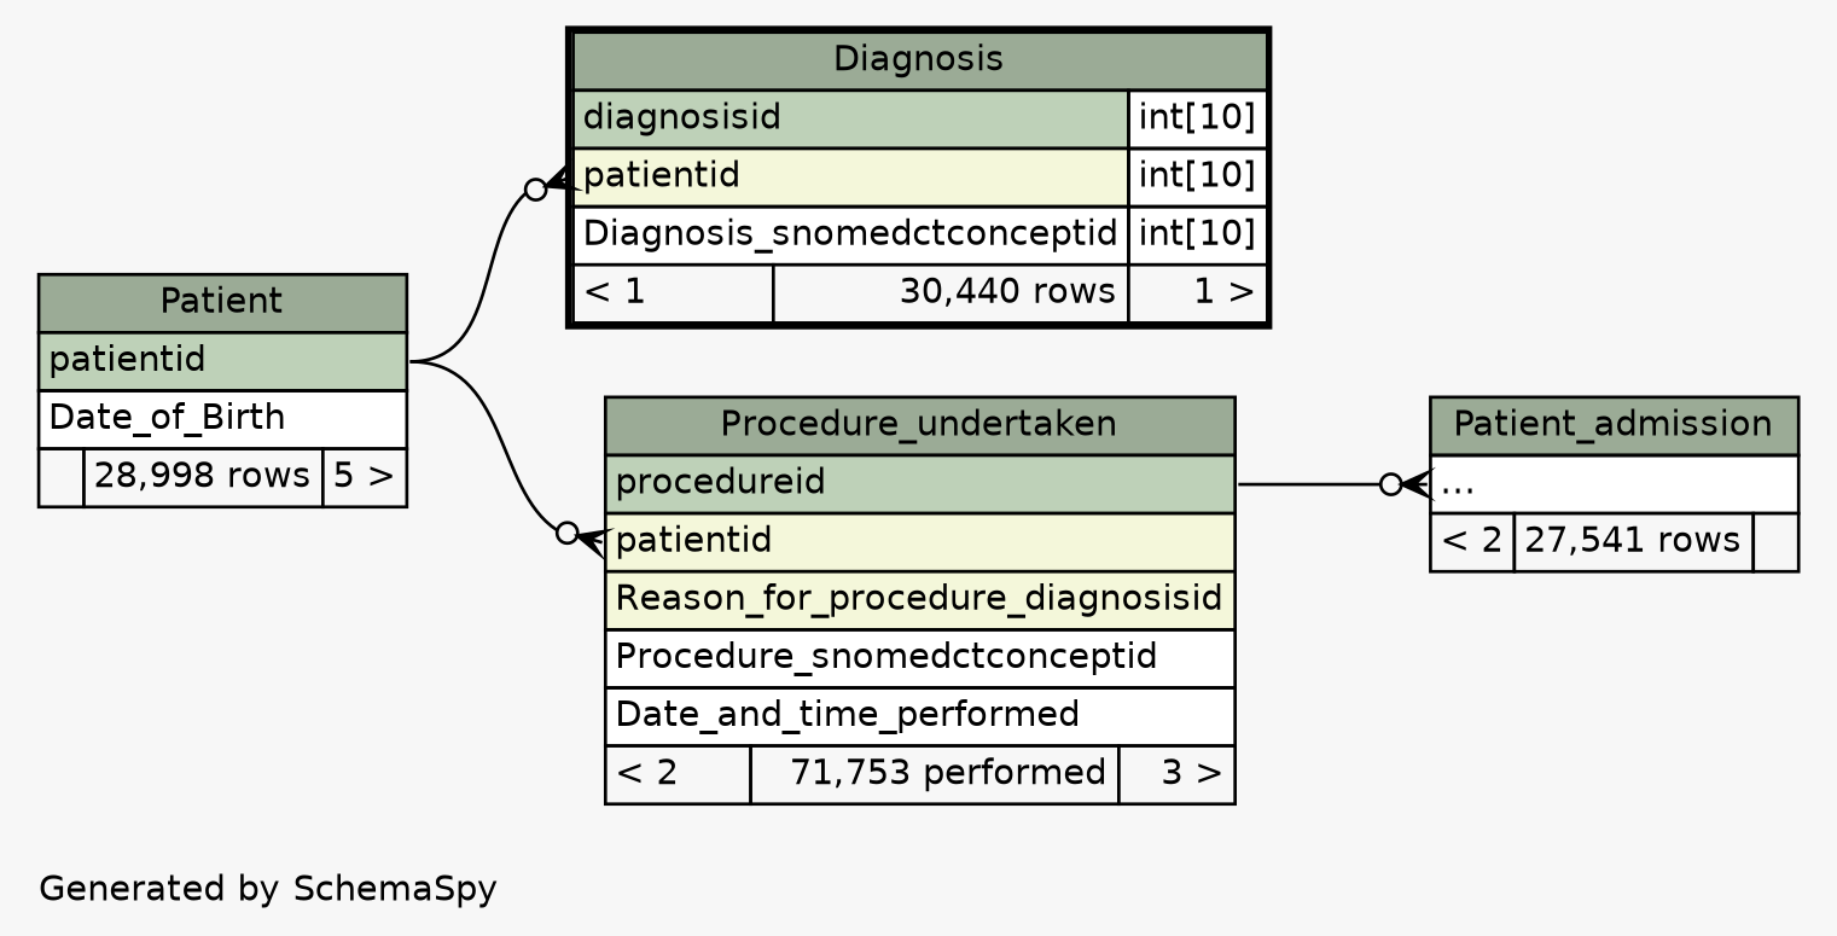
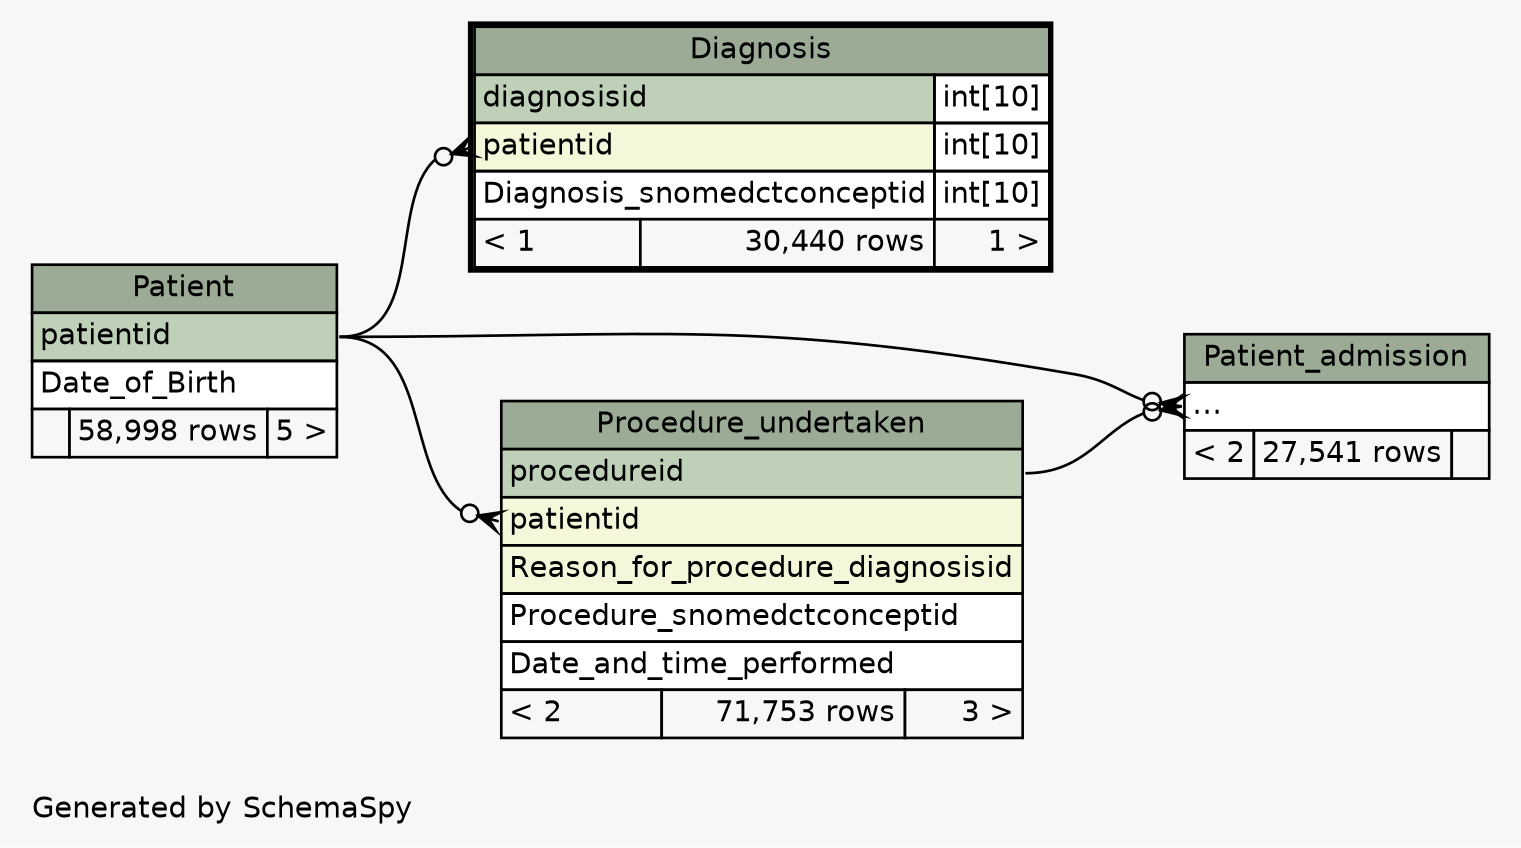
  digraph {
    bgcolor="#f7f7f7"
    fontname=Helvetica
    fontsize=11
    label="\nGenerated by SchemaSpy"
    labeljust=l
    nodesep=0.18
    rankdir=RL
    ranksep=0.46
    node [fontname=Helvetica fontsize=11 shape=plaintext]
    edge [arrowhead=none arrowsize=0.8 arrowtail=crowodot dir=back headport="patientid:e" tailport="patientid:w"]
    n1 [label=<     <TABLE BORDER="2" CELLBORDER="1" CELLSPACING="0" BGCOLOR="#ffffff">       <TR><TD COLSPAN="3" BGCOLOR="#9bab96" ALIGN="CENTER">Diagnosis</TD></TR>       <TR><TD PORT="diagnosisid" COLSPAN="2" BGCOLOR="#bed1b8" ALIGN="LEFT">diagnosisid</TD><TD PORT="diagnosisid.type" ALIGN="LEFT">int[10]</TD></TR>       <TR><TD PORT="patientid" COLSPAN="2" BGCOLOR="#f4f7da" ALIGN="LEFT">patientid</TD><TD PORT="patientid.type" ALIGN="LEFT">int[10]</TD></TR>       <TR><TD PORT="Diagnosis_snomedctconceptid" COLSPAN="2" ALIGN="LEFT">Diagnosis_snomedctconceptid</TD><TD PORT="Diagnosis_snomedctconceptid.type" ALIGN="LEFT">int[10]</TD></TR>       <TR><TD ALIGN="LEFT" BGCOLOR="#f7f7f7">&lt; 1</TD><TD ALIGN="RIGHT" BGCOLOR="#f7f7f7">30,440 rows</TD><TD ALIGN="RIGHT" BGCOLOR="#f7f7f7">1 &gt;</TD></TR>     </TABLE>>]
-   n2 [label=<     <TABLE BORDER="0" CELLBORDER="1" CELLSPACING="0" BGCOLOR="#ffffff">       <TR><TD COLSPAN="3" BGCOLOR="#9bab96" ALIGN="CENTER">Patient</TD></TR>       <TR><TD PORT="patientid" COLSPAN="3" BGCOLOR="#bed1b8" ALIGN="LEFT">patientid</TD></TR>       <TR><TD PORT="Date_of_Birth" COLSPAN="3" ALIGN="LEFT">Date_of_Birth</TD></TR>       <TR><TD ALIGN="LEFT" BGCOLOR="#f7f7f7">  </TD><TD ALIGN="RIGHT" BGCOLOR="#f7f7f7">28,998 rows</TD><TD ALIGN="RIGHT" BGCOLOR="#f7f7f7">5 &gt;</TD></TR>     </TABLE>>]
-   n3 [label=<     <TABLE BORDER="0" CELLBORDER="1" CELLSPACING="0" BGCOLOR="#ffffff">       <TR><TD COLSPAN="3" BGCOLOR="#9bab96" ALIGN="CENTER">Procedure_undertaken</TD></TR>       <TR><TD PORT="procedureid" COLSPAN="3" BGCOLOR="#bed1b8" ALIGN="LEFT">procedureid</TD></TR>       <TR><TD PORT="patientid" COLSPAN="3" BGCOLOR="#f4f7da" ALIGN="LEFT">patientid</TD></TR>       <TR><TD PORT="Reason_for_procedure_diagnosisid" COLSPAN="3" BGCOLOR="#f4f7da" ALIGN="LEFT">Reason_for_procedure_diagnosisid</TD></TR>       <TR><TD PORT="Procedure_snomedctconceptid" COLSPAN="3" ALIGN="LEFT">Procedure_snomedctconceptid</TD></TR>       <TR><TD PORT="Date_and_time_performed" COLSPAN="3" ALIGN="LEFT">Date_and_time_performed</TD></TR>       <TR><TD ALIGN="LEFT" BGCOLOR="#f7f7f7">&lt; 2</TD><TD ALIGN="RIGHT" BGCOLOR="#f7f7f7">71,753 performed</TD><TD ALIGN="RIGHT" BGCOLOR="#f7f7f7">3 &gt;</TD></TR>     </TABLE>>]
+   n2 [label=<     <TABLE BORDER="0" CELLBORDER="1" CELLSPACING="0" BGCOLOR="#ffffff">       <TR><TD COLSPAN="3" BGCOLOR="#9bab96" ALIGN="CENTER">Patient</TD></TR>       <TR><TD PORT="patientid" COLSPAN="3" BGCOLOR="#bed1b8" ALIGN="LEFT">patientid</TD></TR>       <TR><TD PORT="Date_of_Birth" COLSPAN="3" ALIGN="LEFT">Date_of_Birth</TD></TR>       <TR><TD ALIGN="LEFT" BGCOLOR="#f7f7f7">  </TD><TD ALIGN="RIGHT" BGCOLOR="#f7f7f7">58,998 rows</TD><TD ALIGN="RIGHT" BGCOLOR="#f7f7f7">5 &gt;</TD></TR>     </TABLE>>]
+   n3 [label=<     <TABLE BORDER="0" CELLBORDER="1" CELLSPACING="0" BGCOLOR="#ffffff">       <TR><TD COLSPAN="3" BGCOLOR="#9bab96" ALIGN="CENTER">Procedure_undertaken</TD></TR>       <TR><TD PORT="procedureid" COLSPAN="3" BGCOLOR="#bed1b8" ALIGN="LEFT">procedureid</TD></TR>       <TR><TD PORT="patientid" COLSPAN="3" BGCOLOR="#f4f7da" ALIGN="LEFT">patientid</TD></TR>       <TR><TD PORT="Reason_for_procedure_diagnosisid" COLSPAN="3" BGCOLOR="#f4f7da" ALIGN="LEFT">Reason_for_procedure_diagnosisid</TD></TR>       <TR><TD PORT="Procedure_snomedctconceptid" COLSPAN="3" ALIGN="LEFT">Procedure_snomedctconceptid</TD></TR>       <TR><TD PORT="Date_and_time_performed" COLSPAN="3" ALIGN="LEFT">Date_and_time_performed</TD></TR>       <TR><TD ALIGN="LEFT" BGCOLOR="#f7f7f7">&lt; 2</TD><TD ALIGN="RIGHT" BGCOLOR="#f7f7f7">71,753 rows</TD><TD ALIGN="RIGHT" BGCOLOR="#f7f7f7">3 &gt;</TD></TR>     </TABLE>>]
    n4 [label=<     <TABLE BORDER="0" CELLBORDER="1" CELLSPACING="0" BGCOLOR="#ffffff">       <TR><TD COLSPAN="3" BGCOLOR="#9bab96" ALIGN="CENTER">Patient_admission</TD></TR>       <TR><TD PORT="elipses" COLSPAN="3" ALIGN="LEFT">...</TD></TR>       <TR><TD ALIGN="LEFT" BGCOLOR="#f7f7f7">&lt; 2</TD><TD ALIGN="RIGHT" BGCOLOR="#f7f7f7">27,541 rows</TD><TD ALIGN="RIGHT" BGCOLOR="#f7f7f7">  </TD></TR>     </TABLE>>]
    n1 -> n2
    n3 -> n2
+   n4 -> n2 [tailport="elipses:w"]
    n4 -> n3 [headport="procedureid:e" tailport="elipses:w"]
  }
